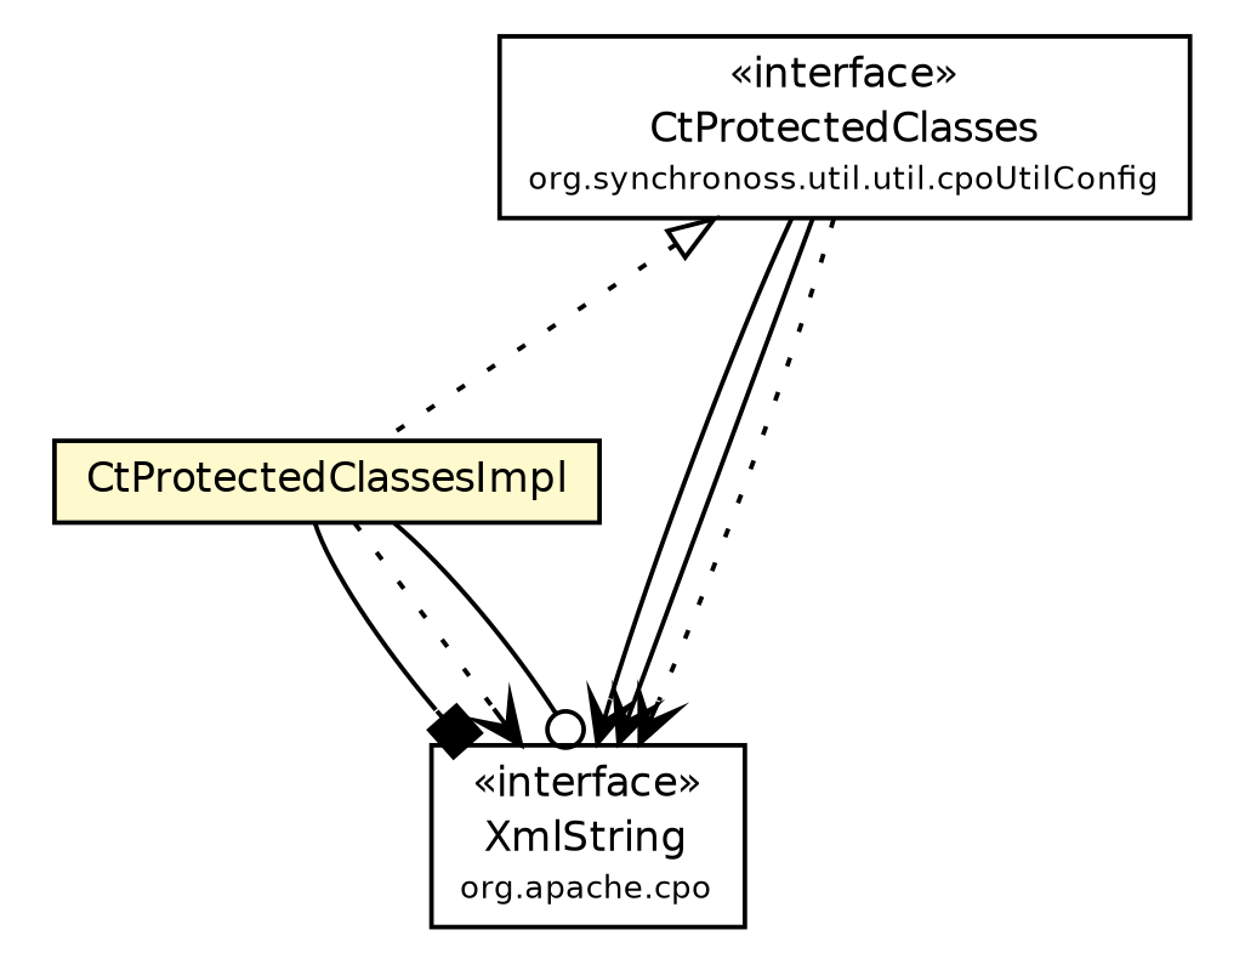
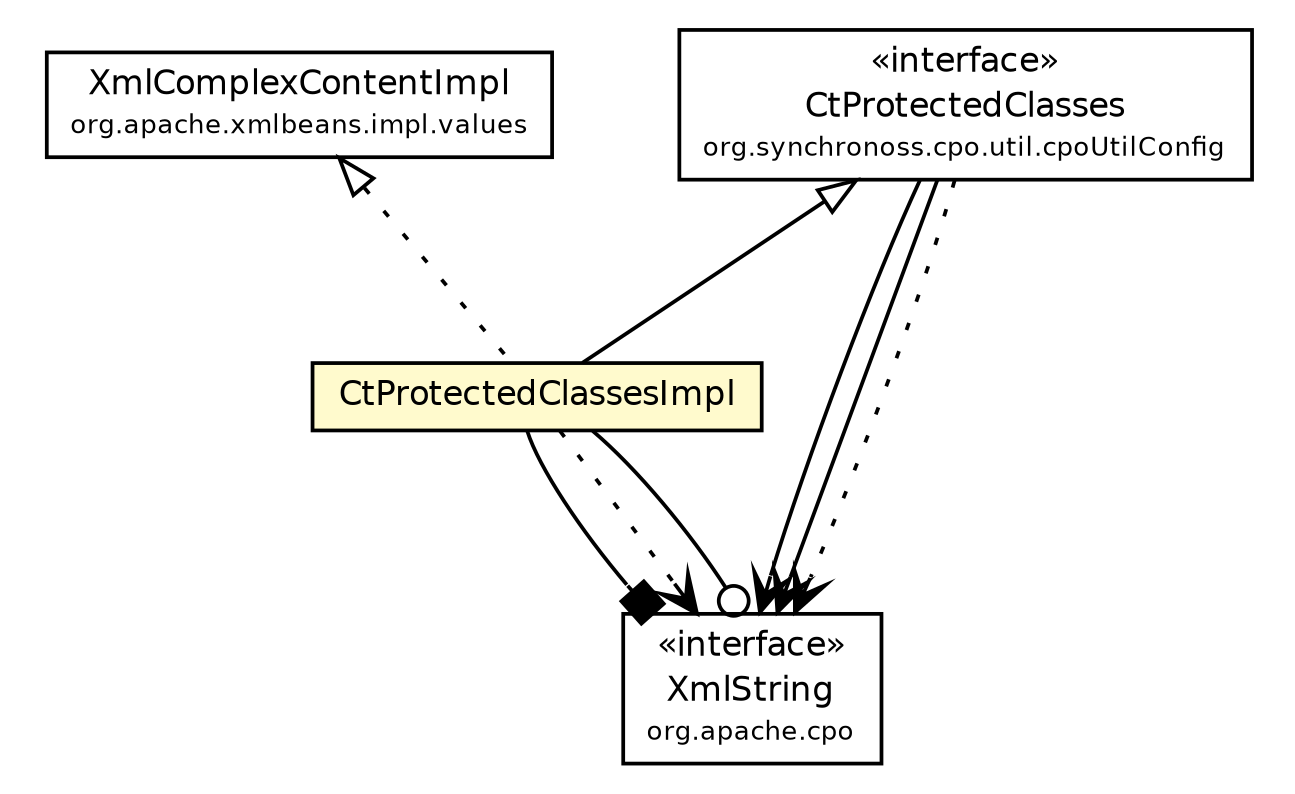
  digraph {
    node [fontcolor=black fontname=Helvetica fontsize=9.0 shape=plaintext]
    edge [fontname=Helvetica fontsize=10.0 headport=p labelfontname=Helvetica labelfontsize=10 style=solid tailport=p arrowhead=vee color=black fontcolor=black]
-   n1 [label=<<table border="0" cellborder="1" cellspacing="0" cellpadding="2" port="p" href="../CtProtectedClasses.html"> 		<tr><td><table border="0" cellspacing="0" cellpadding="1"> 			<tr><td> &laquo;interface&raquo; </td></tr> 			<tr><td> CtProtectedClasses </td></tr> 			<tr><td><font point-size="7.0"> org.synchronoss.util.util.cpoUtilConfig </font></td></tr> 		</table></td></tr> 		</table>>]
+   n1 [label=<<table border="0" cellborder="1" cellspacing="0" cellpadding="2" port="p" href="../CtProtectedClasses.html"> 		<tr><td><table border="0" cellspacing="0" cellpadding="1"> 			<tr><td> &laquo;interface&raquo; </td></tr> 			<tr><td> CtProtectedClasses </td></tr> 			<tr><td><font point-size="7.0"> org.synchronoss.cpo.util.cpoUtilConfig </font></td></tr> 		</table></td></tr> 		</table>>]
    n2 [label=<<table border="0" cellborder="1" cellspacing="0" cellpadding="2" port="p" bgcolor="lemonChiffon" href="./CtProtectedClassesImpl.html"> 		<tr><td><table border="0" cellspacing="0" cellpadding="1"> 			<tr><td> CtProtectedClassesImpl </td></tr> 		</table></td></tr> 		</table>>]
    n3 [label=<<table border="0" cellborder="1" cellspacing="0" cellpadding="2" port="p" href="http://java.sun.com/j2se/1.4.2/docs/api/org/apache/xmlbeans/XmlString.html"> 		<tr><td><table border="0" cellspacing="0" cellpadding="1"> 			<tr><td> &laquo;interface&raquo; </td></tr> 			<tr><td> XmlString </td></tr> 			<tr><td><font point-size="7.0"> org.apache.cpo </font></td></tr> 		</table></td></tr> 		</table>>]
-   n1 -> n2 [arrowtail=empty dir=back fontsize=10 style=dotted arrowhead="" color="" fontcolor=""]
+   n4 [label=<<table border="0" cellborder="1" cellspacing="0" cellpadding="2" port="p" href="http://java.sun.com/j2se/1.4.2/docs/api/org/apache/xmlbeans/impl/values/XmlComplexContentImpl.html"> 		<tr><td><table border="0" cellspacing="0" cellpadding="1"> 			<tr><td> XmlComplexContentImpl </td></tr> 			<tr><td><font point-size="7.0"> org.apache.xmlbeans.impl.values </font></td></tr> 		</table></td></tr> 		</table>>]
+   n1 -> n2 [arrowtail=empty dir=back fontsize=10 arrowhead="" color="" fontcolor=""]
    n1 -> n3
    n1 -> n3
    n1 -> n3 [style=dotted]
    n2 -> n3 [arrowhead=box]
    n2 -> n3 [style=dotted]
    n2 -> n3 [arrowhead=odot]
+   n4 -> n2 [arrowtail=empty dir=back fontsize=10 style=dotted arrowhead="" color="" fontcolor=""]
  }
